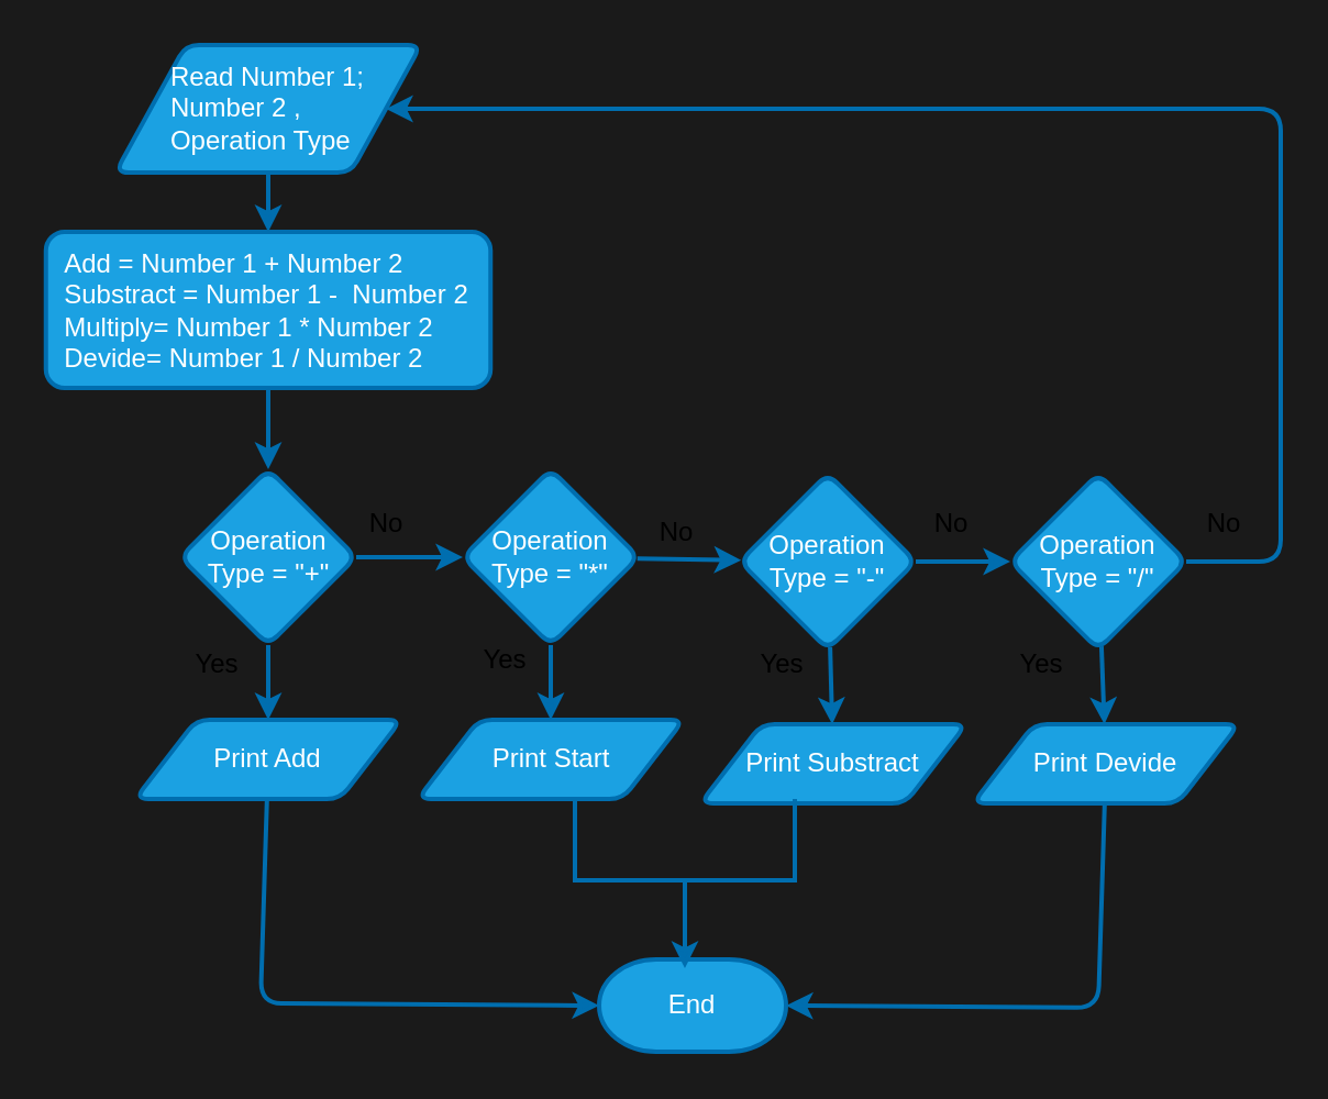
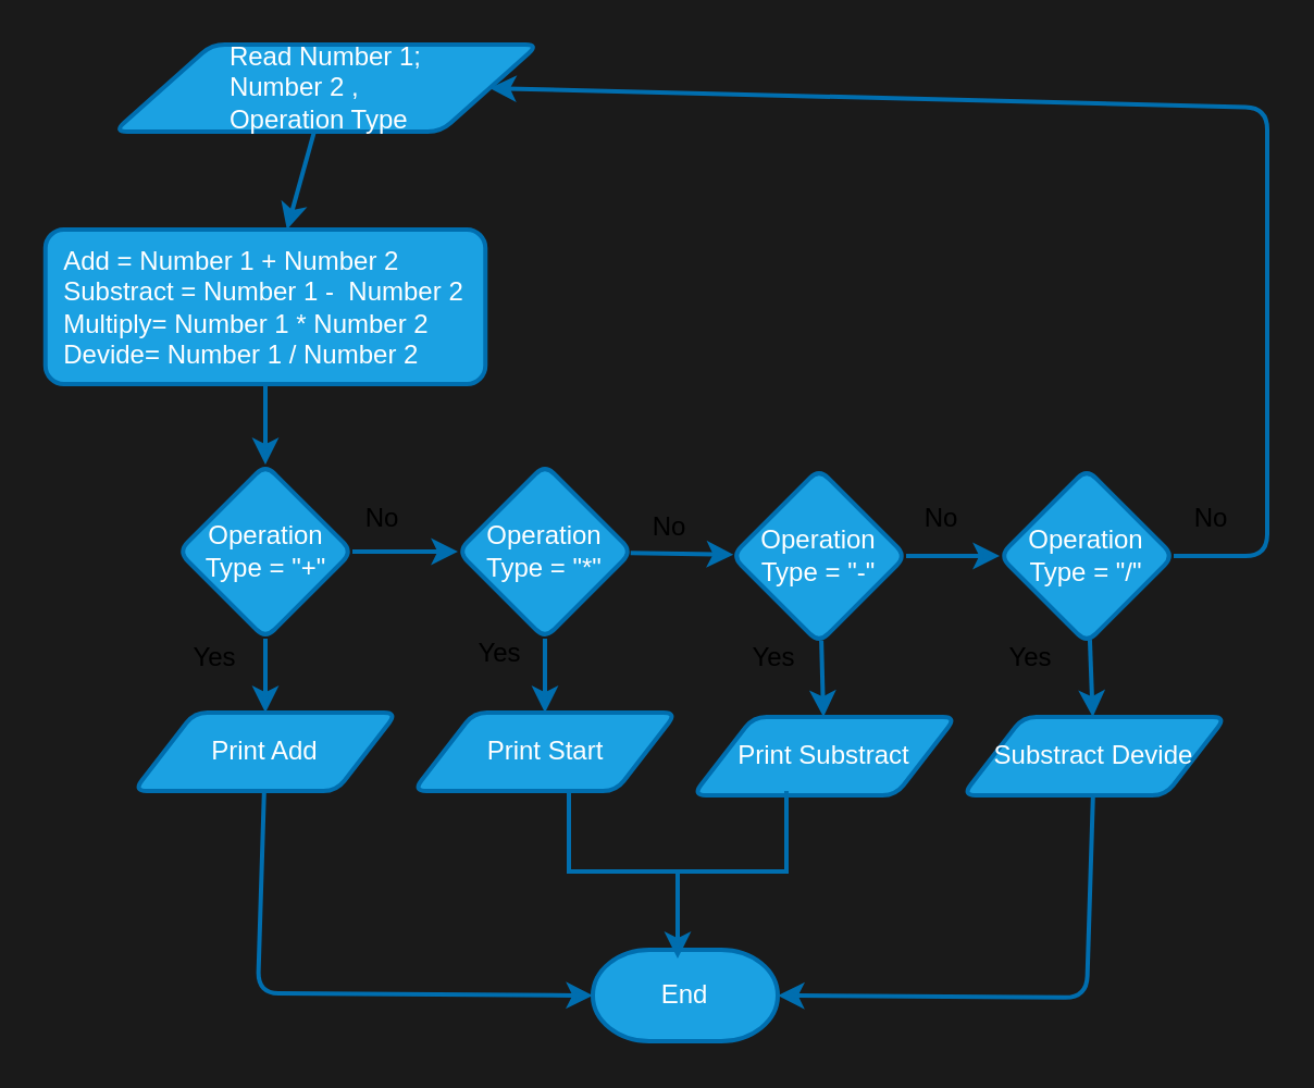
  <mxCell id="0" />
  <mxCell id="1" parent="0" />
  <mxCell id="2" value="" style="edgeStyle=none;html=1;strokeWidth=2;fillColor=#1ba1e2;strokeColor=#006EAF;" edge="1" parent="1" source="3" target="5"><mxGeometry relative="1" as="geometry" /></mxCell>
- <mxCell id="3" value="&lt;div style=&quot;text-align: justify;&quot;&gt;&lt;span style=&quot;background-color: initial;&quot;&gt;Read Number 1;&lt;/span&gt;&lt;/div&gt;&lt;div style=&quot;text-align: justify;&quot;&gt;&lt;span style=&quot;background-color: initial;&quot;&gt;Number 2 ,&lt;/span&gt;&lt;/div&gt;&lt;div style=&quot;text-align: justify;&quot;&gt;&lt;span style=&quot;background-color: initial;&quot;&gt;Operation Type&lt;/span&gt;&lt;/div&gt;" style="shape=parallelogram;html=1;strokeWidth=2;perimeter=parallelogramPerimeter;whiteSpace=wrap;rounded=1;arcSize=12;size=0.23;fillColor=#1ba1e2;fontColor=#ffffff;strokeColor=#006EAF;" vertex="1" parent="1"><mxGeometry x="52" y="20" width="139" height="58" as="geometry" /></mxCell>
+ <mxCell id="3" value="&lt;div style=&quot;text-align: justify;&quot;&gt;&lt;span style=&quot;background-color: initial;&quot;&gt;Read Number 1;&lt;/span&gt;&lt;/div&gt;&lt;div style=&quot;text-align: justify;&quot;&gt;&lt;span style=&quot;background-color: initial;&quot;&gt;Number 2 ,&lt;/span&gt;&lt;/div&gt;&lt;div style=&quot;text-align: justify;&quot;&gt;&lt;span style=&quot;background-color: initial;&quot;&gt;Operation Type&lt;/span&gt;&lt;/div&gt;" style="shape=parallelogram;html=1;strokeWidth=2;perimeter=parallelogramPerimeter;whiteSpace=wrap;rounded=1;arcSize=12;size=0.23;fillColor=#1ba1e2;fontColor=#ffffff;strokeColor=#006EAF;" vertex="1" parent="1"><mxGeometry x="52" y="20" width="195" height="40" as="geometry" /></mxCell>
  <mxCell id="4" value="" style="edgeStyle=none;html=1;strokeWidth=2;fillColor=#1ba1e2;strokeColor=#006EAF;" edge="1" parent="1" source="5" target="8"><mxGeometry relative="1" as="geometry" /></mxCell>
  <mxCell id="5" value="&lt;div style=&quot;text-align: justify;&quot;&gt;&lt;span style=&quot;background-color: initial;&quot;&gt;Add = Number 1 + Number 2&lt;/span&gt;&lt;/div&gt;&lt;div style=&quot;text-align: justify;&quot;&gt;&lt;span style=&quot;background-color: initial;&quot;&gt;Substract = Number 1 -&amp;nbsp; Number 2&lt;/span&gt;&lt;/div&gt;&lt;div style=&quot;text-align: justify;&quot;&gt;&lt;span style=&quot;background-color: initial;&quot;&gt;Multiply= Number 1 * Number 2&lt;/span&gt;&lt;/div&gt;&lt;div style=&quot;text-align: justify;&quot;&gt;&lt;span style=&quot;background-color: initial;&quot;&gt;Devide= Number 1 / Number 2&lt;/span&gt;&lt;/div&gt;" style="whiteSpace=wrap;html=1;fillColor=#1ba1e2;strokeColor=#006EAF;fontColor=#ffffff;strokeWidth=2;rounded=1;arcSize=12;" vertex="1" parent="1"><mxGeometry x="20.38" y="105" width="202.25" height="71" as="geometry" /></mxCell>
  <mxCell id="6" value="" style="edgeStyle=none;html=1;strokeWidth=2;fillColor=#1ba1e2;strokeColor=#006EAF;" edge="1" parent="1" source="8" target="10"><mxGeometry relative="1" as="geometry" /></mxCell>
  <mxCell id="7" value="" style="edgeStyle=none;html=1;strokeWidth=2;fillColor=#1ba1e2;strokeColor=#006EAF;" edge="1" parent="1" source="8" target="14"><mxGeometry relative="1" as="geometry" /></mxCell>
  <mxCell id="8" value="Operation Type = &quot;+&quot;" style="rhombus;whiteSpace=wrap;html=1;fillColor=#1ba1e2;strokeColor=#006EAF;fontColor=#ffffff;strokeWidth=2;rounded=1;arcSize=12;" vertex="1" parent="1"><mxGeometry x="81.505" y="213" width="80" height="80" as="geometry" /></mxCell>
  <mxCell id="9" value="" style="edgeStyle=none;html=1;strokeWidth=2;entryX=0;entryY=0.5;entryDx=0;entryDy=0;entryPerimeter=0;fillColor=#1ba1e2;strokeColor=#006EAF;" edge="1" parent="1" source="10" target="32"><mxGeometry relative="1" as="geometry"><mxPoint x="121.5" y="427" as="targetPoint" /><Array as="points"><mxPoint x="118" y="456" /></Array></mxGeometry></mxCell>
  <mxCell id="10" value="&lt;div style=&quot;text-align: justify;&quot;&gt;Print Add&lt;/div&gt;" style="shape=parallelogram;html=1;strokeWidth=2;perimeter=parallelogramPerimeter;whiteSpace=wrap;rounded=1;arcSize=12;size=0.23;fillColor=#1ba1e2;fontColor=#ffffff;strokeColor=#006EAF;" vertex="1" parent="1"><mxGeometry x="61" y="327" width="121" height="36" as="geometry" /></mxCell>
  <mxCell id="11" value="Yes" style="text;html=1;align=center;verticalAlign=middle;resizable=0;points=[];autosize=1;strokeColor=none;fillColor=none;" vertex="1" parent="1"><mxGeometry x="79" y="289" width="38" height="26" as="geometry" /></mxCell>
  <mxCell id="12" value="" style="edgeStyle=none;html=1;strokeWidth=2;fillColor=#1ba1e2;strokeColor=#006EAF;" edge="1" parent="1" source="14" target="16"><mxGeometry relative="1" as="geometry" /></mxCell>
  <mxCell id="13" value="" style="edgeStyle=none;html=1;strokeWidth=2;fillColor=#1ba1e2;strokeColor=#006EAF;" edge="1" parent="1" source="14" target="19"><mxGeometry relative="1" as="geometry" /></mxCell>
  <mxCell id="14" value="Operation Type = &quot;*&quot;" style="rhombus;whiteSpace=wrap;html=1;fillColor=#1ba1e2;strokeColor=#006EAF;fontColor=#ffffff;strokeWidth=2;rounded=1;arcSize=12;" vertex="1" parent="1"><mxGeometry x="209.995" y="213" width="80" height="80" as="geometry" /></mxCell>
  <mxCell id="15" value="No" style="text;html=1;align=center;verticalAlign=middle;resizable=0;points=[];autosize=1;strokeColor=none;fillColor=none;" vertex="1" parent="1"><mxGeometry x="158" y="225" width="33" height="26" as="geometry" /></mxCell>
  <mxCell id="16" value="&lt;div style=&quot;text-align: justify;&quot;&gt;Print Start&lt;/div&gt;" style="shape=parallelogram;html=1;strokeWidth=2;perimeter=parallelogramPerimeter;whiteSpace=wrap;rounded=1;arcSize=12;size=0.23;fillColor=#1ba1e2;fontColor=#ffffff;strokeColor=#006EAF;" vertex="1" parent="1"><mxGeometry x="189.5" y="327" width="121" height="36" as="geometry" /></mxCell>
  <mxCell id="17" value="" style="edgeStyle=none;html=1;strokeWidth=2;fillColor=#1ba1e2;strokeColor=#006EAF;" edge="1" parent="1" source="19" target="20"><mxGeometry relative="1" as="geometry" /></mxCell>
  <mxCell id="18" value="" style="edgeStyle=none;html=1;strokeWidth=2;fillColor=#1ba1e2;strokeColor=#006EAF;" edge="1" parent="1" source="19" target="23"><mxGeometry relative="1" as="geometry" /></mxCell>
  <mxCell id="19" value="Operation Type = &quot;-&quot;" style="rhombus;whiteSpace=wrap;html=1;fillColor=#1ba1e2;strokeColor=#006EAF;fontColor=#ffffff;strokeWidth=2;rounded=1;arcSize=12;" vertex="1" parent="1"><mxGeometry x="335.995" y="215" width="80" height="80" as="geometry" /></mxCell>
  <mxCell id="20" value="&lt;div style=&quot;text-align: justify;&quot;&gt;Print Substract&lt;/div&gt;" style="shape=parallelogram;html=1;strokeWidth=2;perimeter=parallelogramPerimeter;whiteSpace=wrap;rounded=1;arcSize=12;size=0.23;fillColor=#1ba1e2;fontColor=#ffffff;strokeColor=#006EAF;" vertex="1" parent="1"><mxGeometry x="318" y="329" width="121" height="36" as="geometry" /></mxCell>
  <mxCell id="21" value="" style="edgeStyle=none;html=1;strokeWidth=2;fillColor=#1ba1e2;strokeColor=#006EAF;" edge="1" parent="1" source="23" target="25"><mxGeometry relative="1" as="geometry" /></mxCell>
  <mxCell id="22" value="" style="edgeStyle=none;html=1;strokeWidth=2;entryX=1;entryY=0.5;entryDx=0;entryDy=0;fillColor=#1ba1e2;strokeColor=#006EAF;" edge="1" parent="1" source="23" target="3"><mxGeometry relative="1" as="geometry"><mxPoint x="619.005" y="255" as="targetPoint" /><Array as="points"><mxPoint x="582" y="255" /><mxPoint x="582" y="49" /></Array></mxGeometry></mxCell>
  <mxCell id="23" value="Operation Type = &quot;/&quot;" style="rhombus;whiteSpace=wrap;html=1;fillColor=#1ba1e2;strokeColor=#006EAF;fontColor=#ffffff;strokeWidth=2;rounded=1;arcSize=12;" vertex="1" parent="1"><mxGeometry x="459.005" y="215" width="80" height="80" as="geometry" /></mxCell>
  <mxCell id="24" value="" style="edgeStyle=none;html=1;strokeWidth=2;entryX=1;entryY=0.5;entryDx=0;entryDy=0;entryPerimeter=0;fillColor=#1ba1e2;strokeColor=#006EAF;" edge="1" parent="1" source="25" target="32"><mxGeometry relative="1" as="geometry"><mxPoint x="502.5" y="425" as="targetPoint" /><Array as="points"><mxPoint x="499" y="458" /></Array></mxGeometry></mxCell>
- <mxCell id="25" value="&lt;div style=&quot;text-align: justify;&quot;&gt;Print Devide&lt;/div&gt;" style="shape=parallelogram;html=1;strokeWidth=2;perimeter=parallelogramPerimeter;whiteSpace=wrap;rounded=1;arcSize=12;size=0.23;fillColor=#1ba1e2;fontColor=#ffffff;strokeColor=#006EAF;" vertex="1" parent="1"><mxGeometry x="442" y="329" width="121" height="36" as="geometry" /></mxCell>
+ <mxCell id="25" value="&lt;div style=&quot;text-align: justify;&quot;&gt;Substract Devide&lt;/div&gt;" style="shape=parallelogram;html=1;strokeWidth=2;perimeter=parallelogramPerimeter;whiteSpace=wrap;rounded=1;arcSize=12;size=0.23;fillColor=#1ba1e2;fontColor=#ffffff;strokeColor=#006EAF;" vertex="1" parent="1"><mxGeometry x="442" y="329" width="121" height="36" as="geometry" /></mxCell>
  <mxCell id="26" value="Yes" style="text;html=1;align=center;verticalAlign=middle;resizable=0;points=[];autosize=1;strokeColor=none;fillColor=none;" vertex="1" parent="1"><mxGeometry x="210" y="287" width="38" height="26" as="geometry" /></mxCell>
  <mxCell id="27" value="Yes" style="text;html=1;align=center;verticalAlign=middle;resizable=0;points=[];autosize=1;strokeColor=none;fillColor=none;" vertex="1" parent="1"><mxGeometry x="336" y="289" width="38" height="26" as="geometry" /></mxCell>
  <mxCell id="28" value="Yes" style="text;html=1;align=center;verticalAlign=middle;resizable=0;points=[];autosize=1;strokeColor=none;fillColor=none;" vertex="1" parent="1"><mxGeometry x="454" y="289" width="38" height="26" as="geometry" /></mxCell>
  <mxCell id="29" value="No" style="text;html=1;align=center;verticalAlign=middle;resizable=0;points=[];autosize=1;strokeColor=none;fillColor=none;" vertex="1" parent="1"><mxGeometry x="290" y="229" width="33" height="26" as="geometry" /></mxCell>
  <mxCell id="30" value="No" style="text;html=1;align=center;verticalAlign=middle;resizable=0;points=[];autosize=1;strokeColor=none;fillColor=none;" vertex="1" parent="1"><mxGeometry x="415.99" y="225" width="33" height="26" as="geometry" /></mxCell>
  <mxCell id="31" value="No" style="text;html=1;align=center;verticalAlign=middle;resizable=0;points=[];autosize=1;strokeColor=none;fillColor=none;" vertex="1" parent="1"><mxGeometry x="539.01" y="225" width="33" height="26" as="geometry" /></mxCell>
  <mxCell id="32" value="End" style="strokeWidth=2;html=1;shape=mxgraph.flowchart.terminator;whiteSpace=wrap;fillColor=#1ba1e2;fontColor=#ffffff;strokeColor=#006EAF;" vertex="1" parent="1"><mxGeometry x="272" y="436" width="85" height="42" as="geometry" /></mxCell>
  <mxCell id="33" value="" style="edgeStyle=none;html=1;strokeWidth=2;fillColor=#1ba1e2;strokeColor=#006EAF;" edge="1" parent="1" source="34"><mxGeometry relative="1" as="geometry"><mxPoint x="311" y="440" as="targetPoint" /></mxGeometry></mxCell>
  <mxCell id="34" value="" style="strokeWidth=2;html=1;shape=mxgraph.flowchart.annotation_1;align=left;pointerEvents=1;rotation=-90;fillColor=#1ba1e2;fontColor=#ffffff;strokeColor=#006EAF;" vertex="1" parent="1"><mxGeometry x="292.5" y="331.5" width="37" height="100" as="geometry" /></mxCell>
